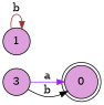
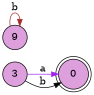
  digraph {
    rankdir=LR
    node [fillcolor=plum shape=circle style=filled]
    0 [shape=doublecircle]
-   1
+   1 [label=9]
    3
    1 -> 1 [color=brown label=b]
    3 -> 0 [color=purple label=a]
    3 -> 0 [color=black label=b]
  }
